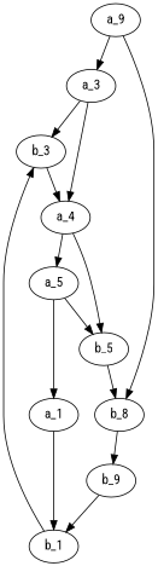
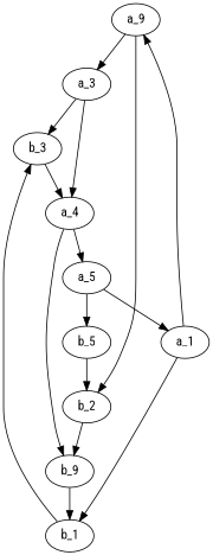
  digraph {
    d2tdocpreamble="\usetikzlibrary{automata}"
    d2tfigpreamble="\tikzstyle{every state}= [draw=black!120,very thick,fill=blue!20]"
    fontname="Roboto Condensed"
    node [fontname="Roboto Condensed" style=state]
    edge [fontname="Roboto Condensed"]
    n1 [label=a_9]
    a_1
    b_1
    a_3
-   b_2 [label=b_8]
+   b_2
    b_3
    a_4
    n8 [label=b_9]
    a_5
    b_5
    n1 -> a_3
    n1 -> b_2
+   a_1 -> n1
    a_1 -> b_1
    b_1 -> b_3
    a_3 -> b_3
    a_3 -> a_4
    b_2 -> n8
    b_3 -> a_4
-   a_4 -> b_5
+   a_4 -> n8
    a_4 -> a_5
    n8 -> b_1
    a_5 -> a_1
    a_5 -> b_5
    b_5 -> b_2
  }
